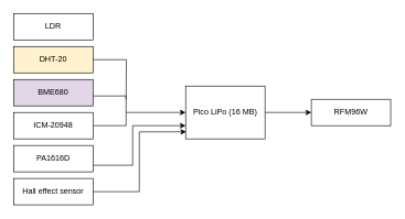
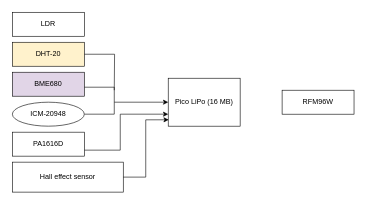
  <mxCell id="0" />
  <mxCell id="1" parent="0" />
- <mxCell id="2" value="" style="edgeStyle=orthogonalEdgeStyle;rounded=0;orthogonalLoop=1;jettySize=auto;html=1;" edge="1" parent="1" source="3" target="5"><mxGeometry relative="1" as="geometry" /></mxCell>
  <mxCell id="3" value="Pico LiPo (16 MB)" style="rounded=0;whiteSpace=wrap;html=1;" vertex="1" parent="1"><mxGeometry x="280" y="130" width="120" height="80" as="geometry" /></mxCell>
  <mxCell id="4" value="LDR" style="rounded=0;whiteSpace=wrap;html=1;" vertex="1" parent="1"><mxGeometry x="20" y="20" width="120" height="40" as="geometry" /></mxCell>
  <mxCell id="5" value="RFM96W" style="rounded=0;whiteSpace=wrap;html=1;" vertex="1" parent="1"><mxGeometry x="470" y="150" width="120" height="40" as="geometry" /></mxCell>
  <mxCell id="6" style="edgeStyle=orthogonalEdgeStyle;rounded=0;orthogonalLoop=1;jettySize=auto;html=1;endArrow=none;endFill=0;" edge="1" parent="1" source="7"><mxGeometry relative="1" as="geometry"><mxPoint x="190" y="150" as="targetPoint" /></mxGeometry></mxCell>
  <mxCell id="7" value="DHT-20" style="rounded=0;whiteSpace=wrap;html=1;fillColor=#fff2cc;" vertex="1" parent="1"><mxGeometry x="20" y="70" width="120" height="40" as="geometry" /></mxCell>
  <mxCell id="8" style="edgeStyle=orthogonalEdgeStyle;rounded=0;orthogonalLoop=1;jettySize=auto;html=1;endArrow=none;endFill=0;" edge="1" parent="1" source="9"><mxGeometry relative="1" as="geometry"><mxPoint x="190" y="170" as="targetPoint" /><Array as="points"><mxPoint x="190" y="145" /><mxPoint x="190" y="170" /></Array></mxGeometry></mxCell>
  <mxCell id="9" value="BME&lt;span style=&quot;background-color: initial;&quot;&gt;680&lt;/span&gt;" style="rounded=0;whiteSpace=wrap;html=1;fillColor=#e1d5e7;" vertex="1" parent="1"><mxGeometry x="20" y="120" width="120" height="40" as="geometry" /></mxCell>
  <mxCell id="10" style="edgeStyle=orthogonalEdgeStyle;rounded=0;orthogonalLoop=1;jettySize=auto;html=1;entryX=0;entryY=0.75;entryDx=0;entryDy=0;" edge="1" parent="1" source="11" target="3"><mxGeometry relative="1" as="geometry"><Array as="points"><mxPoint x="200" y="250" /><mxPoint x="200" y="190" /></Array></mxGeometry></mxCell>
  <mxCell id="11" value="PA1616D" style="rounded=0;whiteSpace=wrap;html=1;" vertex="1" parent="1"><mxGeometry x="20" y="220" width="120" height="40" as="geometry" /></mxCell>
- <mxCell id="12" value="Hall effect sensor" style="rounded=0;whiteSpace=wrap;html=1;" vertex="1" parent="1"><mxGeometry x="20" y="270" width="120" height="40" as="geometry" /></mxCell>
+ <mxCell id="12" value="Hall effect sensor" style="rounded=0;whiteSpace=wrap;html=1;" vertex="1" parent="1"><mxGeometry x="20" y="270" width="185" height="50" as="geometry" /></mxCell>
  <mxCell id="13" style="edgeStyle=orthogonalEdgeStyle;rounded=0;orthogonalLoop=1;jettySize=auto;html=1;entryX=0.007;entryY=0.867;entryDx=0;entryDy=0;entryPerimeter=0;" edge="1" parent="1" source="12" target="3"><mxGeometry relative="1" as="geometry" /></mxCell>
  <mxCell id="14" style="edgeStyle=orthogonalEdgeStyle;rounded=0;orthogonalLoop=1;jettySize=auto;html=1;entryX=0;entryY=0.5;entryDx=0;entryDy=0;" edge="1" parent="1" source="15" target="3"><mxGeometry relative="1" as="geometry"><Array as="points"><mxPoint x="190" y="190" /><mxPoint x="190" y="170" /></Array></mxGeometry></mxCell>
- <mxCell id="15" value="ICM-20948" style="rounded=0;whiteSpace=wrap;html=1;" vertex="1" parent="1"><mxGeometry x="20" y="170" width="120" height="40" as="geometry" /></mxCell>
+ <mxCell id="15" value="ICM-20948" style="ellipse;whiteSpace=wrap;html=1;" vertex="1" parent="1"><mxGeometry x="20" y="170" width="120" height="40" as="geometry" /></mxCell>
